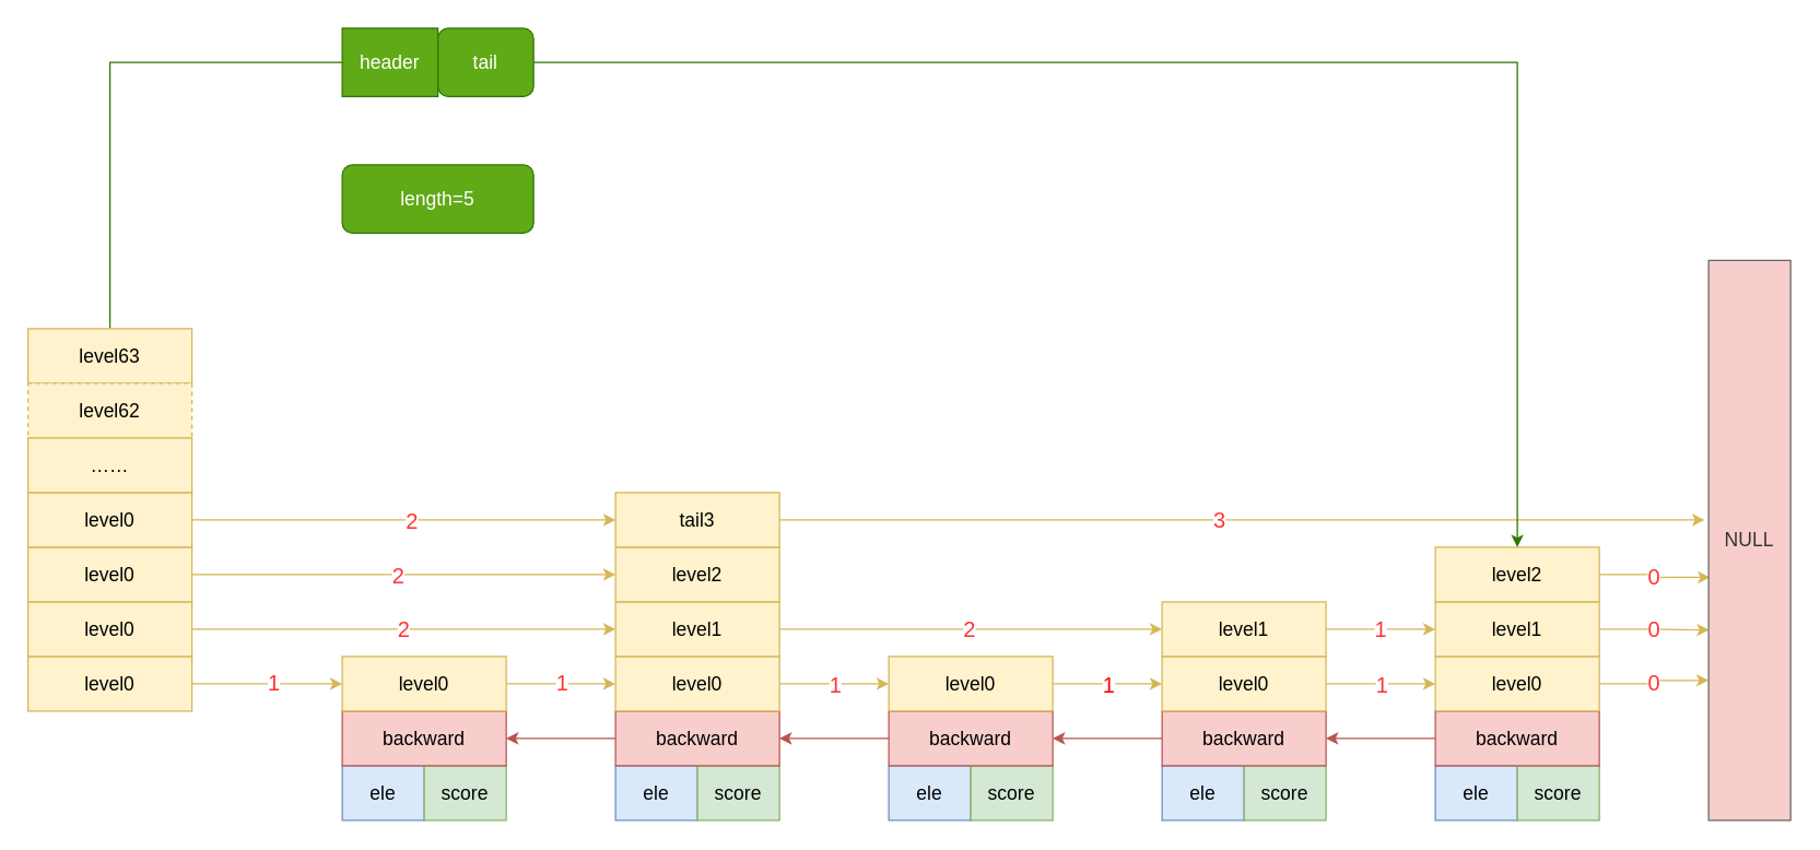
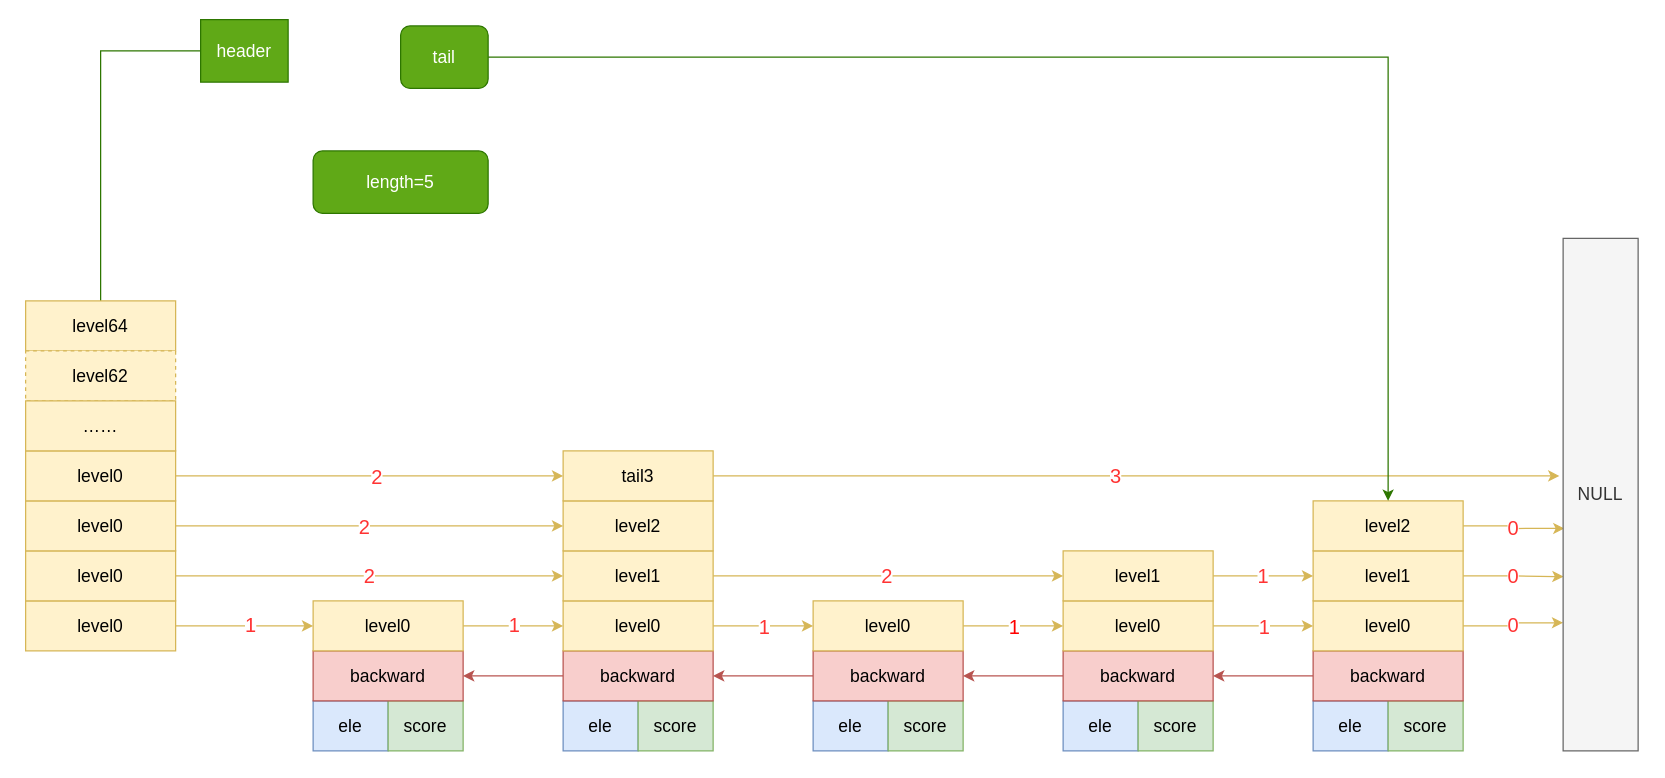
  <mxCell id="0" />
  <mxCell id="1" parent="0" />
  <mxCell id="2" value="ele" style="rounded=0;whiteSpace=wrap;html=1;fontSize=14;fillColor=#dae8fc;strokeColor=#6c8ebf;" vertex="1" parent="1"><mxGeometry y="560" width="60" height="40" as="geometry" x="250" /></mxCell>
  <mxCell id="3" value="score" style="rounded=0;whiteSpace=wrap;html=1;fontSize=14;fillColor=#d5e8d4;strokeColor=#82b366;" vertex="1" parent="1"><mxGeometry x="310" y="560" width="60" height="40" as="geometry" /></mxCell>
  <mxCell id="4" value="backward" style="rounded=0;whiteSpace=wrap;html=1;fontSize=14;fillColor=#f8cecc;strokeColor=#b85450;" vertex="1" parent="1"><mxGeometry y="520" width="120" height="40" as="geometry" x="250" /></mxCell>
  <mxCell id="5" value="ele" style="rounded=0;whiteSpace=wrap;html=1;fontSize=14;fillColor=#dae8fc;strokeColor=#6c8ebf;" vertex="1" parent="1"><mxGeometry x="450" y="560" width="60" height="40" as="geometry" /></mxCell>
  <mxCell id="6" value="score" style="rounded=0;whiteSpace=wrap;html=1;fontSize=14;fillColor=#d5e8d4;strokeColor=#82b366;" vertex="1" parent="1"><mxGeometry x="510" y="560" width="60" height="40" as="geometry" /></mxCell>
  <mxCell id="7" value="" style="edgeStyle=orthogonalEdgeStyle;rounded=0;orthogonalLoop=1;jettySize=auto;html=1;fontSize=14;entryX=1;entryY=0.5;entryDx=0;entryDy=0;fillColor=#f8cecc;strokeColor=#b85450;" edge="1" parent="1" source="8" target="4"><mxGeometry relative="1" as="geometry" /></mxCell>
  <mxCell id="8" value="backward" style="rounded=0;whiteSpace=wrap;html=1;fontSize=14;fillColor=#f8cecc;strokeColor=#b85450;" vertex="1" parent="1"><mxGeometry x="450" y="520" width="120" height="40" as="geometry" /></mxCell>
  <mxCell id="9" value="ele" style="rounded=0;whiteSpace=wrap;html=1;fontSize=14;fillColor=#dae8fc;strokeColor=#6c8ebf;" vertex="1" parent="1"><mxGeometry x="650" y="560" width="60" height="40" as="geometry" /></mxCell>
  <mxCell id="10" value="score" style="rounded=0;whiteSpace=wrap;html=1;fontSize=14;fillColor=#d5e8d4;strokeColor=#82b366;" vertex="1" parent="1"><mxGeometry x="710" y="560" width="60" height="40" as="geometry" /></mxCell>
  <mxCell id="11" style="edgeStyle=orthogonalEdgeStyle;rounded=0;orthogonalLoop=1;jettySize=auto;html=1;entryX=1;entryY=0.5;entryDx=0;entryDy=0;fontSize=14;fillColor=#f8cecc;strokeColor=#b85450;" edge="1" parent="1" source="12" target="8"><mxGeometry relative="1" as="geometry" /></mxCell>
  <mxCell id="12" value="backward" style="rounded=0;whiteSpace=wrap;html=1;fontSize=14;fillColor=#f8cecc;strokeColor=#b85450;" vertex="1" parent="1"><mxGeometry x="650" y="520" width="120" height="40" as="geometry" /></mxCell>
  <mxCell id="13" value="ele" style="rounded=0;whiteSpace=wrap;html=1;fontSize=14;fillColor=#dae8fc;strokeColor=#6c8ebf;" vertex="1" parent="1"><mxGeometry x="850" y="560" width="60" height="40" as="geometry" /></mxCell>
  <mxCell id="14" value="score" style="rounded=0;whiteSpace=wrap;html=1;fontSize=14;fillColor=#d5e8d4;strokeColor=#82b366;" vertex="1" parent="1"><mxGeometry x="910" y="560" width="60" height="40" as="geometry" /></mxCell>
  <mxCell id="15" style="edgeStyle=orthogonalEdgeStyle;rounded=0;orthogonalLoop=1;jettySize=auto;html=1;entryX=1;entryY=0.5;entryDx=0;entryDy=0;fontSize=14;fillColor=#f8cecc;strokeColor=#b85450;" edge="1" parent="1" source="16" target="12"><mxGeometry relative="1" as="geometry" /></mxCell>
  <mxCell id="16" value="backward" style="rounded=0;whiteSpace=wrap;html=1;fontSize=14;fillColor=#f8cecc;strokeColor=#b85450;" vertex="1" parent="1"><mxGeometry x="850" y="520" width="120" height="40" as="geometry" /></mxCell>
  <mxCell id="17" value="ele" style="rounded=0;whiteSpace=wrap;html=1;fontSize=14;fillColor=#dae8fc;strokeColor=#6c8ebf;" vertex="1" parent="1"><mxGeometry x="1050" y="560" width="60" height="40" as="geometry" /></mxCell>
  <mxCell id="18" value="score" style="rounded=0;whiteSpace=wrap;html=1;fontSize=14;fillColor=#d5e8d4;strokeColor=#82b366;" vertex="1" parent="1"><mxGeometry x="1110" y="560" width="60" height="40" as="geometry" /></mxCell>
  <mxCell id="19" style="edgeStyle=orthogonalEdgeStyle;rounded=0;orthogonalLoop=1;jettySize=auto;html=1;entryX=1;entryY=0.5;entryDx=0;entryDy=0;fontSize=14;fillColor=#f8cecc;strokeColor=#b85450;" edge="1" parent="1" source="20" target="16"><mxGeometry relative="1" as="geometry" /></mxCell>
  <mxCell id="20" value="backward" style="rounded=0;whiteSpace=wrap;html=1;fontSize=14;fillColor=#f8cecc;strokeColor=#b85450;" vertex="1" parent="1"><mxGeometry x="1050" y="520" width="120" height="40" as="geometry" /></mxCell>
  <mxCell id="21" style="edgeStyle=orthogonalEdgeStyle;rounded=0;orthogonalLoop=1;jettySize=auto;html=1;entryX=0;entryY=0.5;entryDx=0;entryDy=0;fontSize=14;fillColor=#fff2cc;strokeColor=#d6b656;" edge="1" parent="1" source="23" target="26"><mxGeometry relative="1" as="geometry" /></mxCell>
  <mxCell id="22" value="&lt;sup style=&quot;font-size: 16px;&quot;&gt;1&lt;/sup&gt;" style="edgeLabel;html=1;align=center;verticalAlign=middle;resizable=0;points=[];fontSize=16;fontColor=#FF3333;" vertex="1" connectable="0" parent="21"><mxGeometry x="-0.1" y="-1" relative="1" as="geometry"><mxPoint x="4" as="offset" /></mxGeometry></mxCell>
  <mxCell id="23" value="level0" style="rounded=0;whiteSpace=wrap;html=1;fontSize=14;fillColor=#fff2cc;strokeColor=#d6b656;" vertex="1" parent="1"><mxGeometry y="480" width="120" height="40" as="geometry" x="250" /></mxCell>
  <mxCell id="24" style="edgeStyle=orthogonalEdgeStyle;rounded=0;orthogonalLoop=1;jettySize=auto;html=1;entryX=0;entryY=0.5;entryDx=0;entryDy=0;fontSize=14;fillColor=#fff2cc;strokeColor=#d6b656;" edge="1" parent="1" source="26" target="36"><mxGeometry relative="1" as="geometry" /></mxCell>
  <mxCell id="25" value="1" style="edgeLabel;html=1;align=center;verticalAlign=middle;resizable=0;points=[];fontSize=16;fontColor=#FF3333;" vertex="1" connectable="0" parent="24"><mxGeometry x="-0.3" y="-1" relative="1" as="geometry"><mxPoint x="12" y="-1" as="offset" /></mxGeometry></mxCell>
  <mxCell id="26" value="level0" style="rounded=0;whiteSpace=wrap;html=1;fontSize=14;fillColor=#fff2cc;strokeColor=#d6b656;" vertex="1" parent="1"><mxGeometry x="450" y="480" width="120" height="40" as="geometry" /></mxCell>
  <mxCell id="27" style="edgeStyle=orthogonalEdgeStyle;rounded=0;orthogonalLoop=1;jettySize=auto;html=1;entryX=0;entryY=0.5;entryDx=0;entryDy=0;fontSize=16;fontColor=#FF3333;fillColor=#fff2cc;strokeColor=#d6b656;" edge="1" parent="1" source="29" target="41"><mxGeometry relative="1" as="geometry"><Array as="points"><mxPoint x="720" y="460" /><mxPoint x="720" y="460" /></Array></mxGeometry></mxCell>
  <mxCell id="28" value="2" style="edgeLabel;html=1;align=center;verticalAlign=middle;resizable=0;points=[];fontSize=16;fontColor=#FF3333;" vertex="1" connectable="0" parent="27"><mxGeometry x="-0.014" y="1" relative="1" as="geometry"><mxPoint as="offset" /></mxGeometry></mxCell>
  <mxCell id="29" value="level1" style="rounded=0;whiteSpace=wrap;html=1;fontSize=14;fillColor=#fff2cc;strokeColor=#d6b656;" vertex="1" parent="1"><mxGeometry x="450" y="440" width="120" height="40" as="geometry" /></mxCell>
  <mxCell id="30" value="level2" style="rounded=0;whiteSpace=wrap;html=1;fontSize=14;fillColor=#fff2cc;strokeColor=#d6b656;" vertex="1" parent="1"><mxGeometry x="450" y="400" width="120" height="40" as="geometry" /></mxCell>
  <mxCell id="31" style="edgeStyle=orthogonalEdgeStyle;rounded=0;orthogonalLoop=1;jettySize=auto;html=1;fontSize=14;fontColor=#FF3333;fillColor=#fff2cc;strokeColor=#d6b656;" edge="1" parent="1" source="33"><mxGeometry relative="1" as="geometry"><mxPoint x="1247" y="380" as="targetPoint" /></mxGeometry></mxCell>
  <mxCell id="32" value="3" style="edgeLabel;html=1;align=center;verticalAlign=middle;resizable=0;points=[];fontSize=16;fontColor=#FF3333;" vertex="1" connectable="0" parent="31"><mxGeometry x="-0.053" y="-2" relative="1" as="geometry"><mxPoint y="-2.04" as="offset" /></mxGeometry></mxCell>
  <mxCell id="33" value="tail3" style="rounded=0;whiteSpace=wrap;html=1;fontSize=14;fillColor=#fff2cc;strokeColor=#d6b656;" vertex="1" parent="1"><mxGeometry x="450" y="360" width="120" height="40" as="geometry" /></mxCell>
  <mxCell id="34" style="edgeStyle=orthogonalEdgeStyle;rounded=0;orthogonalLoop=1;jettySize=auto;html=1;entryX=0;entryY=0.5;entryDx=0;entryDy=0;fontSize=16;fontColor=#FF3333;fillColor=#fff2cc;strokeColor=#d6b656;" edge="1" parent="1" source="36" target="39"><mxGeometry relative="1" as="geometry" /></mxCell>
  <mxCell id="35" value="1" style="edgeLabel;html=1;align=center;verticalAlign=middle;resizable=0;points=[];fontSize=16;fontColor=#FF0000;" vertex="1" connectable="0" parent="34"><mxGeometry x="-0.425" y="-1" relative="1" as="geometry"><mxPoint x="17" y="-1" as="offset" /></mxGeometry></mxCell>
  <mxCell id="36" value="level0" style="rounded=0;whiteSpace=wrap;html=1;fontSize=14;fillColor=#fff2cc;strokeColor=#d6b656;" vertex="1" parent="1"><mxGeometry x="650" y="480" width="120" height="40" as="geometry" /></mxCell>
  <mxCell id="37" style="edgeStyle=orthogonalEdgeStyle;rounded=0;orthogonalLoop=1;jettySize=auto;html=1;entryX=0;entryY=0.5;entryDx=0;entryDy=0;fontSize=14;fillColor=#fff2cc;strokeColor=#d6b656;" edge="1" parent="1" source="39" target="43"><mxGeometry relative="1" as="geometry" /></mxCell>
  <mxCell id="38" value="1" style="edgeLabel;html=1;align=center;verticalAlign=middle;resizable=0;points=[];fontSize=16;fontColor=#FF3333;" vertex="1" connectable="0" parent="37"><mxGeometry x="0.1" y="3" relative="1" as="geometry"><mxPoint x="-4" y="3" as="offset" /></mxGeometry></mxCell>
  <mxCell id="39" value="level0" style="rounded=0;whiteSpace=wrap;html=1;fontSize=14;fillColor=#fff2cc;strokeColor=#d6b656;" vertex="1" parent="1"><mxGeometry x="850" y="480" width="120" height="40" as="geometry" /></mxCell>
  <mxCell id="40" value="&lt;font color=&quot;#ff3333&quot; style=&quot;font-size: 16px&quot;&gt;1&lt;/font&gt;" style="edgeStyle=orthogonalEdgeStyle;rounded=0;orthogonalLoop=1;jettySize=auto;html=1;entryX=0;entryY=0.5;entryDx=0;entryDy=0;fontSize=14;fillColor=#fff2cc;strokeColor=#d6b656;" edge="1" parent="1" source="41" target="45"><mxGeometry relative="1" as="geometry" /></mxCell>
  <mxCell id="41" value="level1" style="rounded=0;whiteSpace=wrap;html=1;fontSize=14;fillColor=#fff2cc;strokeColor=#d6b656;" vertex="1" parent="1"><mxGeometry x="850" y="440" width="120" height="40" as="geometry" /></mxCell>
  <mxCell id="42" value="&lt;font style=&quot;font-size: 16px&quot;&gt;0&lt;/font&gt;" style="edgeStyle=orthogonalEdgeStyle;rounded=0;orthogonalLoop=1;jettySize=auto;html=1;strokeColor=#d6b656;fontSize=14;fontColor=#FF3333;entryX=0;entryY=0.75;entryDx=0;entryDy=0;fillColor=#fff2cc;" edge="1" parent="1" source="43" target="48"><mxGeometry relative="1" as="geometry"><mxPoint x="1240" y="500" as="targetPoint" /></mxGeometry></mxCell>
  <mxCell id="43" value="level0" style="rounded=0;whiteSpace=wrap;html=1;fontSize=14;fillColor=#fff2cc;strokeColor=#d6b656;" vertex="1" parent="1"><mxGeometry x="1050" y="480" width="120" height="40" as="geometry" /></mxCell>
  <mxCell id="44" value="&lt;font style=&quot;font-size: 16px&quot;&gt;0&lt;/font&gt;" style="edgeStyle=orthogonalEdgeStyle;rounded=0;orthogonalLoop=1;jettySize=auto;html=1;strokeColor=#d6b656;fontSize=14;fontColor=#FF3333;entryX=0.005;entryY=0.66;entryDx=0;entryDy=0;entryPerimeter=0;fillColor=#fff2cc;" edge="1" parent="1" source="45" target="48"><mxGeometry relative="1" as="geometry"><mxPoint x="1240" y="460" as="targetPoint" /></mxGeometry></mxCell>
  <mxCell id="45" value="level1" style="rounded=0;whiteSpace=wrap;html=1;fontSize=14;fillColor=#fff2cc;strokeColor=#d6b656;" vertex="1" parent="1"><mxGeometry x="1050" y="440" width="120" height="40" as="geometry" /></mxCell>
  <mxCell id="46" value="&lt;font color=&quot;#ff3333&quot; style=&quot;font-size: 16px&quot;&gt;0&lt;/font&gt;" style="edgeStyle=orthogonalEdgeStyle;rounded=0;orthogonalLoop=1;jettySize=auto;html=1;fontSize=14;entryX=0.017;entryY=0.566;entryDx=0;entryDy=0;entryPerimeter=0;fillColor=#fff2cc;strokeColor=#d6b656;" edge="1" parent="1" source="47" target="48"><mxGeometry relative="1" as="geometry"><mxPoint x="1240" y="420" as="targetPoint" /></mxGeometry></mxCell>
  <mxCell id="47" value="level2" style="rounded=0;whiteSpace=wrap;html=1;fontSize=14;fillColor=#fff2cc;strokeColor=#d6b656;" vertex="1" parent="1"><mxGeometry x="1050" y="400" width="120" height="40" as="geometry" /></mxCell>
- <mxCell id="48" value="NULL" style="rounded=0;whiteSpace=wrap;html=1;fontSize=14;fillColor=#f8cecc;strokeColor=#666666;fontColor=#333333;" vertex="1" parent="1"><mxGeometry x="1250" y="190" width="60" height="410" as="geometry" /></mxCell>
+ <mxCell id="48" value="NULL" style="rounded=0;whiteSpace=wrap;html=1;fontSize=14;fillColor=#f5f5f5;strokeColor=#666666;fontColor=#333333;" vertex="1" parent="1"><mxGeometry x="1250" y="190" width="60" height="410" as="geometry" /></mxCell>
  <mxCell id="49" style="edgeStyle=orthogonalEdgeStyle;rounded=0;orthogonalLoop=1;jettySize=auto;html=1;entryX=0.5;entryY=0;entryDx=0;entryDy=0;strokeColor=#2D7600;fontSize=14;fontColor=#FF3333;fillColor=#60a917;endArrow=none;" edge="1" parent="1" source="50" target="54"><mxGeometry relative="1" as="geometry" /></mxCell>
- <mxCell id="50" value="header" style="rounded=0;whiteSpace=wrap;html=1;fontSize=14;fontColor=#ffffff;fillColor=#60a917;strokeColor=#2D7600;" vertex="1" parent="1"><mxGeometry y="20" width="70" height="50" as="geometry" x="250" /></mxCell>
+ <mxCell id="50" value="header" style="rounded=0;whiteSpace=wrap;html=1;fontSize=14;fontColor=#ffffff;fillColor=#60a917;strokeColor=#2D7600;" vertex="1" parent="1"><mxGeometry x="160" y="15" width="70" height="50" as="geometry" /></mxCell>
  <mxCell id="51" style="edgeStyle=orthogonalEdgeStyle;rounded=0;orthogonalLoop=1;jettySize=auto;html=1;strokeColor=#2D7600;fontSize=14;fontColor=#FF3333;entryX=0.5;entryY=0;entryDx=0;entryDy=0;fillColor=#60a917;" edge="1" parent="1" source="52" target="47"><mxGeometry relative="1" as="geometry"><mxPoint x="1030" y="200" as="targetPoint" /></mxGeometry></mxCell>
  <mxCell id="52" value="tail" style="whiteSpace=wrap;html=1;fontSize=14;fontColor=#ffffff;fillColor=#60a917;strokeColor=#2D7600;rounded=1;" vertex="1" parent="1"><mxGeometry x="320" y="20" width="70" height="50" as="geometry" /></mxCell>
  <mxCell id="53" value="length=5" style="whiteSpace=wrap;html=1;fontSize=14;fontColor=#ffffff;fillColor=#60a917;strokeColor=#2D7600;rounded=1;" vertex="1" parent="1"><mxGeometry y="120" width="140" height="50" as="geometry" x="250" /></mxCell>
- <mxCell id="54" value="level63" style="rounded=0;whiteSpace=wrap;html=1;fontSize=14;fillColor=#fff2cc;strokeColor=#d6b656;" vertex="1" parent="1"><mxGeometry x="20" y="240" width="120" height="40" as="geometry" /></mxCell>
+ <mxCell id="54" value="level64" style="rounded=0;whiteSpace=wrap;html=1;fontSize=14;fillColor=#fff2cc;strokeColor=#d6b656;" vertex="1" parent="1"><mxGeometry x="20" y="240" width="120" height="40" as="geometry" /></mxCell>
  <mxCell id="55" value="level62" style="rounded=0;whiteSpace=wrap;html=1;fontSize=14;fillColor=#fff2cc;strokeColor=#d6b656;dashed=1;" vertex="1" parent="1"><mxGeometry x="20" y="280" width="120" height="40" as="geometry" /></mxCell>
  <mxCell id="56" style="edgeStyle=orthogonalEdgeStyle;rounded=0;orthogonalLoop=1;jettySize=auto;html=1;entryX=0;entryY=0.5;entryDx=0;entryDy=0;strokeColor=#d6b656;fontSize=14;fontColor=#FF3333;fillColor=#fff2cc;" edge="1" parent="1" source="58" target="23"><mxGeometry relative="1" as="geometry" /></mxCell>
  <mxCell id="57" value="1" style="edgeLabel;html=1;align=center;verticalAlign=middle;resizable=0;points=[];fontSize=16;fontColor=#FF3333;" vertex="1" connectable="0" parent="56"><mxGeometry x="0.073" y="2" relative="1" as="geometry"><mxPoint as="offset" /></mxGeometry></mxCell>
  <mxCell id="58" value="level0" style="rounded=0;whiteSpace=wrap;html=1;fontSize=14;fillColor=#fff2cc;strokeColor=#d6b656;" vertex="1" parent="1"><mxGeometry x="20" y="480" width="120" height="40" as="geometry" /></mxCell>
  <mxCell id="59" value="2" style="edgeStyle=orthogonalEdgeStyle;rounded=0;orthogonalLoop=1;jettySize=auto;html=1;entryX=0;entryY=0.5;entryDx=0;entryDy=0;strokeColor=#d6b656;fontSize=16;fontColor=#FF3333;fillColor=#fff2cc;" edge="1" parent="1" source="60" target="29"><mxGeometry relative="1" as="geometry" /></mxCell>
  <mxCell id="60" value="level0" style="rounded=0;whiteSpace=wrap;html=1;fontSize=14;fillColor=#fff2cc;strokeColor=#d6b656;" vertex="1" parent="1"><mxGeometry x="20" y="440" width="120" height="40" as="geometry" /></mxCell>
  <mxCell id="61" style="edgeStyle=orthogonalEdgeStyle;rounded=0;orthogonalLoop=1;jettySize=auto;html=1;entryX=0;entryY=0.5;entryDx=0;entryDy=0;strokeColor=#d6b656;fontSize=14;fontColor=#FF3333;fillColor=#fff2cc;" edge="1" parent="1" source="63" target="30"><mxGeometry relative="1" as="geometry" /></mxCell>
  <mxCell id="62" value="2" style="edgeLabel;html=1;align=center;verticalAlign=middle;resizable=0;points=[];fontSize=16;fontColor=#FF3333;" vertex="1" connectable="0" parent="61"><mxGeometry x="-0.084" y="-1" relative="1" as="geometry"><mxPoint x="8" y="-1" as="offset" /></mxGeometry></mxCell>
  <mxCell id="63" value="level0" style="rounded=0;whiteSpace=wrap;html=1;fontSize=14;fillColor=#fff2cc;strokeColor=#d6b656;" vertex="1" parent="1"><mxGeometry x="20" y="400" width="120" height="40" as="geometry" /></mxCell>
  <mxCell id="64" style="edgeStyle=orthogonalEdgeStyle;rounded=0;orthogonalLoop=1;jettySize=auto;html=1;entryX=0;entryY=0.5;entryDx=0;entryDy=0;strokeColor=#d6b656;fontSize=14;fontColor=#FF3333;fillColor=#fff2cc;" edge="1" parent="1" source="66" target="33"><mxGeometry relative="1" as="geometry" /></mxCell>
  <mxCell id="65" value="2" style="edgeLabel;html=1;align=center;verticalAlign=middle;resizable=0;points=[];fontSize=16;fontColor=#FF3333;" vertex="1" connectable="0" parent="64"><mxGeometry x="-0.032" relative="1" as="geometry"><mxPoint x="10" as="offset" /></mxGeometry></mxCell>
  <mxCell id="66" value="level0" style="rounded=0;whiteSpace=wrap;html=1;fontSize=14;fillColor=#fff2cc;strokeColor=#d6b656;" vertex="1" parent="1"><mxGeometry x="20" y="360" width="120" height="40" as="geometry" /></mxCell>
  <mxCell id="67" value="……" style="rounded=0;whiteSpace=wrap;html=1;fontSize=14;fillColor=#fff2cc;strokeColor=#d6b656;" vertex="1" parent="1"><mxGeometry x="20" y="320" width="120" height="40" as="geometry" /></mxCell>
